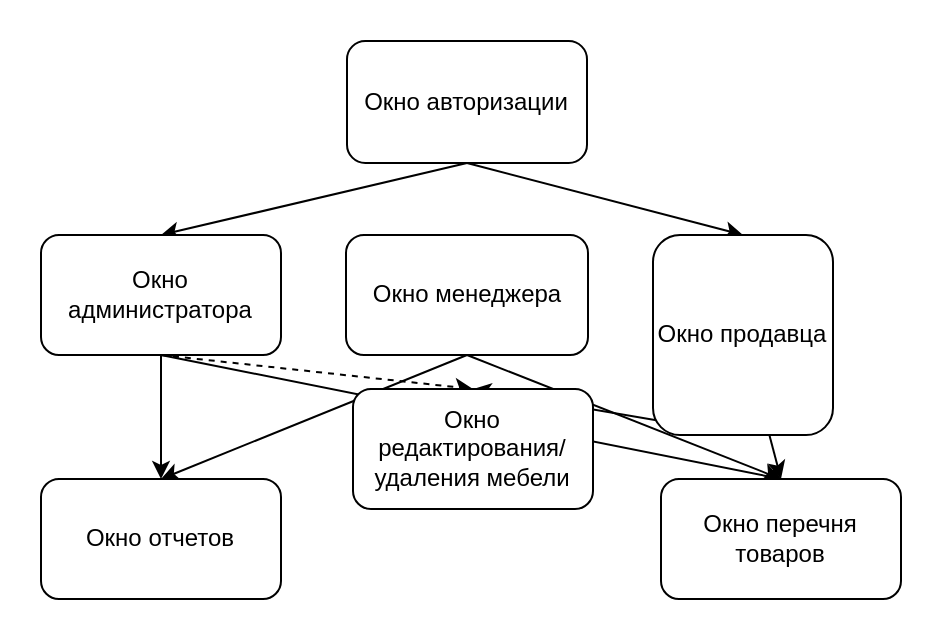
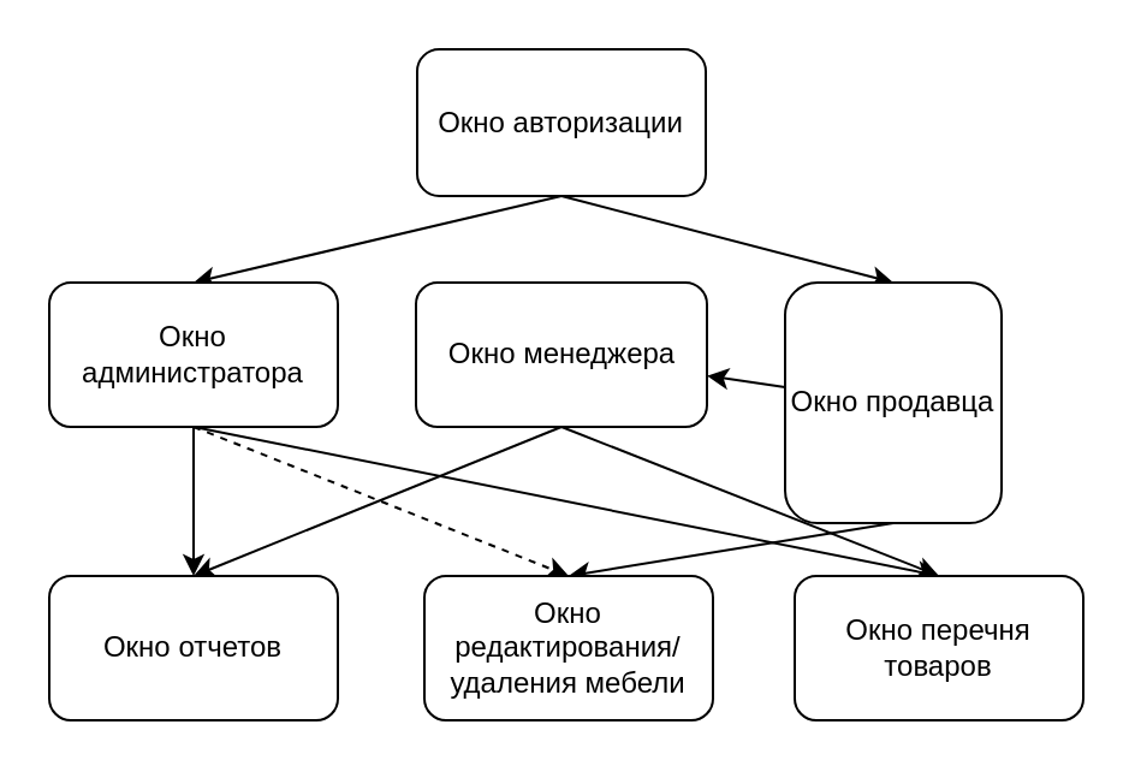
  <mxCell id="0" />
  <mxCell id="1" parent="0" />
  <mxCell id="2" style="edgeStyle=none;rounded=0;orthogonalLoop=1;jettySize=auto;html=1;exitX=0.5;exitY=1;exitDx=0;exitDy=0;entryX=0.5;entryY=0;entryDx=0;entryDy=0;" edge="1" parent="1" source="4" target="8"><mxGeometry relative="1" as="geometry" /></mxCell>
  <mxCell id="3" style="edgeStyle=none;rounded=0;orthogonalLoop=1;jettySize=auto;html=1;exitX=0.5;exitY=1;exitDx=0;exitDy=0;entryX=0.5;entryY=0;entryDx=0;entryDy=0;" edge="1" parent="1" source="4" target="14"><mxGeometry relative="1" as="geometry" /></mxCell>
  <mxCell id="4" value="Окно авторизации" style="rounded=1;whiteSpace=wrap;html=1;" vertex="1" parent="1"><mxGeometry x="173" y="20" width="120" height="61" as="geometry" /></mxCell>
  <mxCell id="5" style="edgeStyle=none;rounded=0;orthogonalLoop=1;jettySize=auto;html=1;entryX=0.5;entryY=0;entryDx=0;entryDy=0;" edge="1" parent="1" source="8" target="15"><mxGeometry relative="1" as="geometry" /></mxCell>
  <mxCell id="6" style="edgeStyle=none;rounded=0;orthogonalLoop=1;jettySize=auto;html=1;entryX=0.5;entryY=0;entryDx=0;entryDy=0;exitX=0.5;exitY=1;exitDx=0;exitDy=0;dashed=1;" edge="1" parent="1" source="8" target="16"><mxGeometry relative="1" as="geometry" /></mxCell>
- <mxCell id="7" style="edgeStyle=none;rounded=0;orthogonalLoop=1;jettySize=auto;html=1;entryX=0.5;entryY=0;entryDx=0;entryDy=0;exitX=0.5;exitY=1;exitDx=0;exitDy=0;endArrow=diamond;" edge="1" parent="1" source="8" target="17"><mxGeometry relative="1" as="geometry" /></mxCell>
+ <mxCell id="7" style="edgeStyle=none;rounded=0;orthogonalLoop=1;jettySize=auto;html=1;entryX=0.5;entryY=0;entryDx=0;entryDy=0;exitX=0.5;exitY=1;exitDx=0;exitDy=0;" edge="1" parent="1" source="8" target="17"><mxGeometry relative="1" as="geometry" /></mxCell>
  <mxCell id="8" value="Окно администратора" style="rounded=1;whiteSpace=wrap;html=1;" vertex="1" parent="1"><mxGeometry x="20" y="117" width="120" height="60" as="geometry" /></mxCell>
  <mxCell id="9" style="edgeStyle=none;rounded=0;orthogonalLoop=1;jettySize=auto;html=1;entryX=0.5;entryY=0;entryDx=0;entryDy=0;exitX=0.5;exitY=1;exitDx=0;exitDy=0;" edge="1" parent="1" source="11" target="15"><mxGeometry relative="1" as="geometry" /></mxCell>
  <mxCell id="10" style="edgeStyle=none;rounded=0;orthogonalLoop=1;jettySize=auto;html=1;entryX=0.5;entryY=0;entryDx=0;entryDy=0;exitX=0.5;exitY=1;exitDx=0;exitDy=0;" edge="1" parent="1" source="11" target="17"><mxGeometry relative="1" as="geometry" /></mxCell>
  <mxCell id="11" value="Окно менеджера" style="rounded=1;whiteSpace=wrap;html=1;" vertex="1" parent="1"><mxGeometry x="172.5" y="117" width="121" height="60" as="geometry" /></mxCell>
  <mxCell id="12" style="edgeStyle=none;rounded=0;orthogonalLoop=1;jettySize=auto;html=1;entryX=0.5;entryY=0;entryDx=0;entryDy=0;exitX=0.5;exitY=1;exitDx=0;exitDy=0;" edge="1" parent="1" source="14" target="16"><mxGeometry relative="1" as="geometry" /></mxCell>
- <mxCell id="13" style="edgeStyle=none;rounded=0;orthogonalLoop=1;jettySize=auto;html=1;entryX=0.5;entryY=0;entryDx=0;entryDy=0;" edge="1" parent="1" source="14" target="17"><mxGeometry relative="1" as="geometry" /></mxCell>
+ <mxCell id="13" style="edgeStyle=none;rounded=0;orthogonalLoop=1;jettySize=auto;html=1;" edge="1" parent="1" source="14" target="11"><mxGeometry relative="1" as="geometry" /></mxCell>
  <mxCell id="14" value="Окно продавца" style="rounded=1;whiteSpace=wrap;html=1;" vertex="1" parent="1"><mxGeometry x="326" y="117" width="90" height="100" as="geometry" /></mxCell>
  <mxCell id="15" value="Окно отчетов" style="rounded=1;whiteSpace=wrap;html=1;" vertex="1" parent="1"><mxGeometry x="20" y="239" width="120" height="60" as="geometry" /></mxCell>
- <mxCell id="16" value="Окно редактирования/удаления мебели" style="rounded=1;whiteSpace=wrap;html=1;" vertex="1" parent="1"><mxGeometry x="176" y="194" width="120" height="60" as="geometry" /></mxCell>
+ <mxCell id="16" value="Окно редактирования/удаления мебели" style="rounded=1;whiteSpace=wrap;html=1;" vertex="1" parent="1"><mxGeometry x="176" y="239" width="120" height="60" as="geometry" /></mxCell>
  <mxCell id="17" value="Окно перечня товаров" style="rounded=1;whiteSpace=wrap;html=1;" vertex="1" parent="1"><mxGeometry x="330" y="239" width="120" height="60" as="geometry" /></mxCell>
